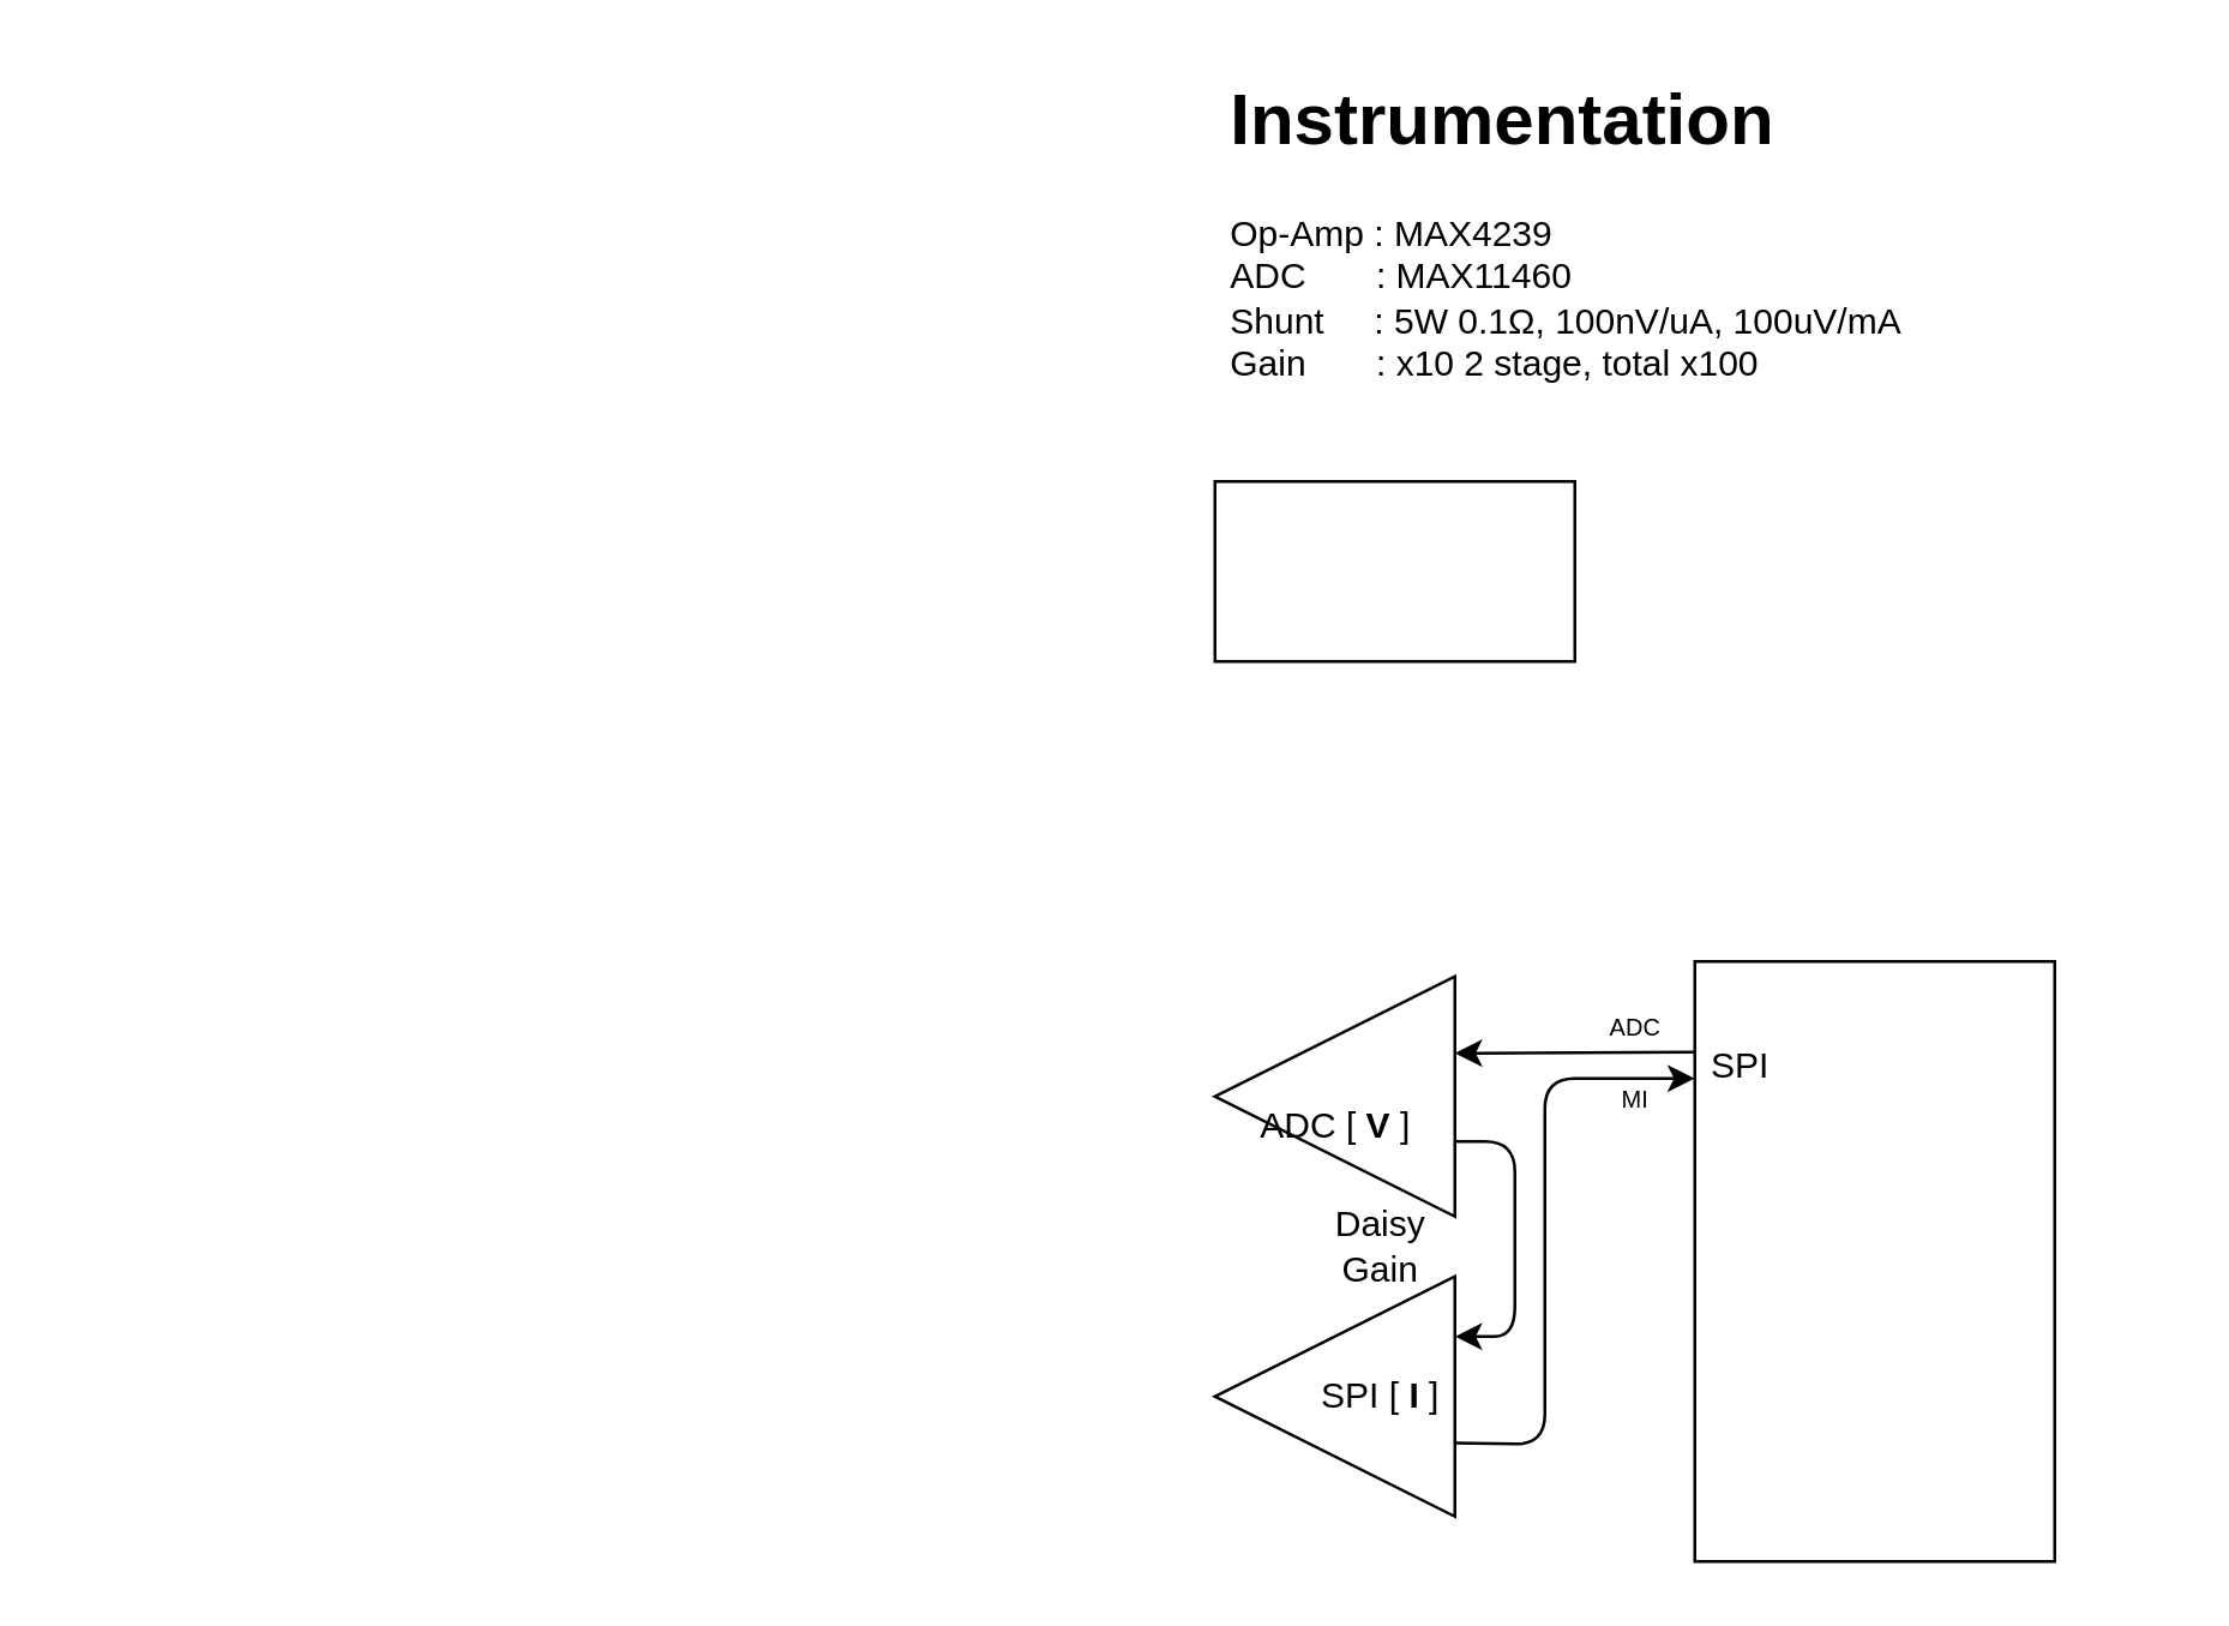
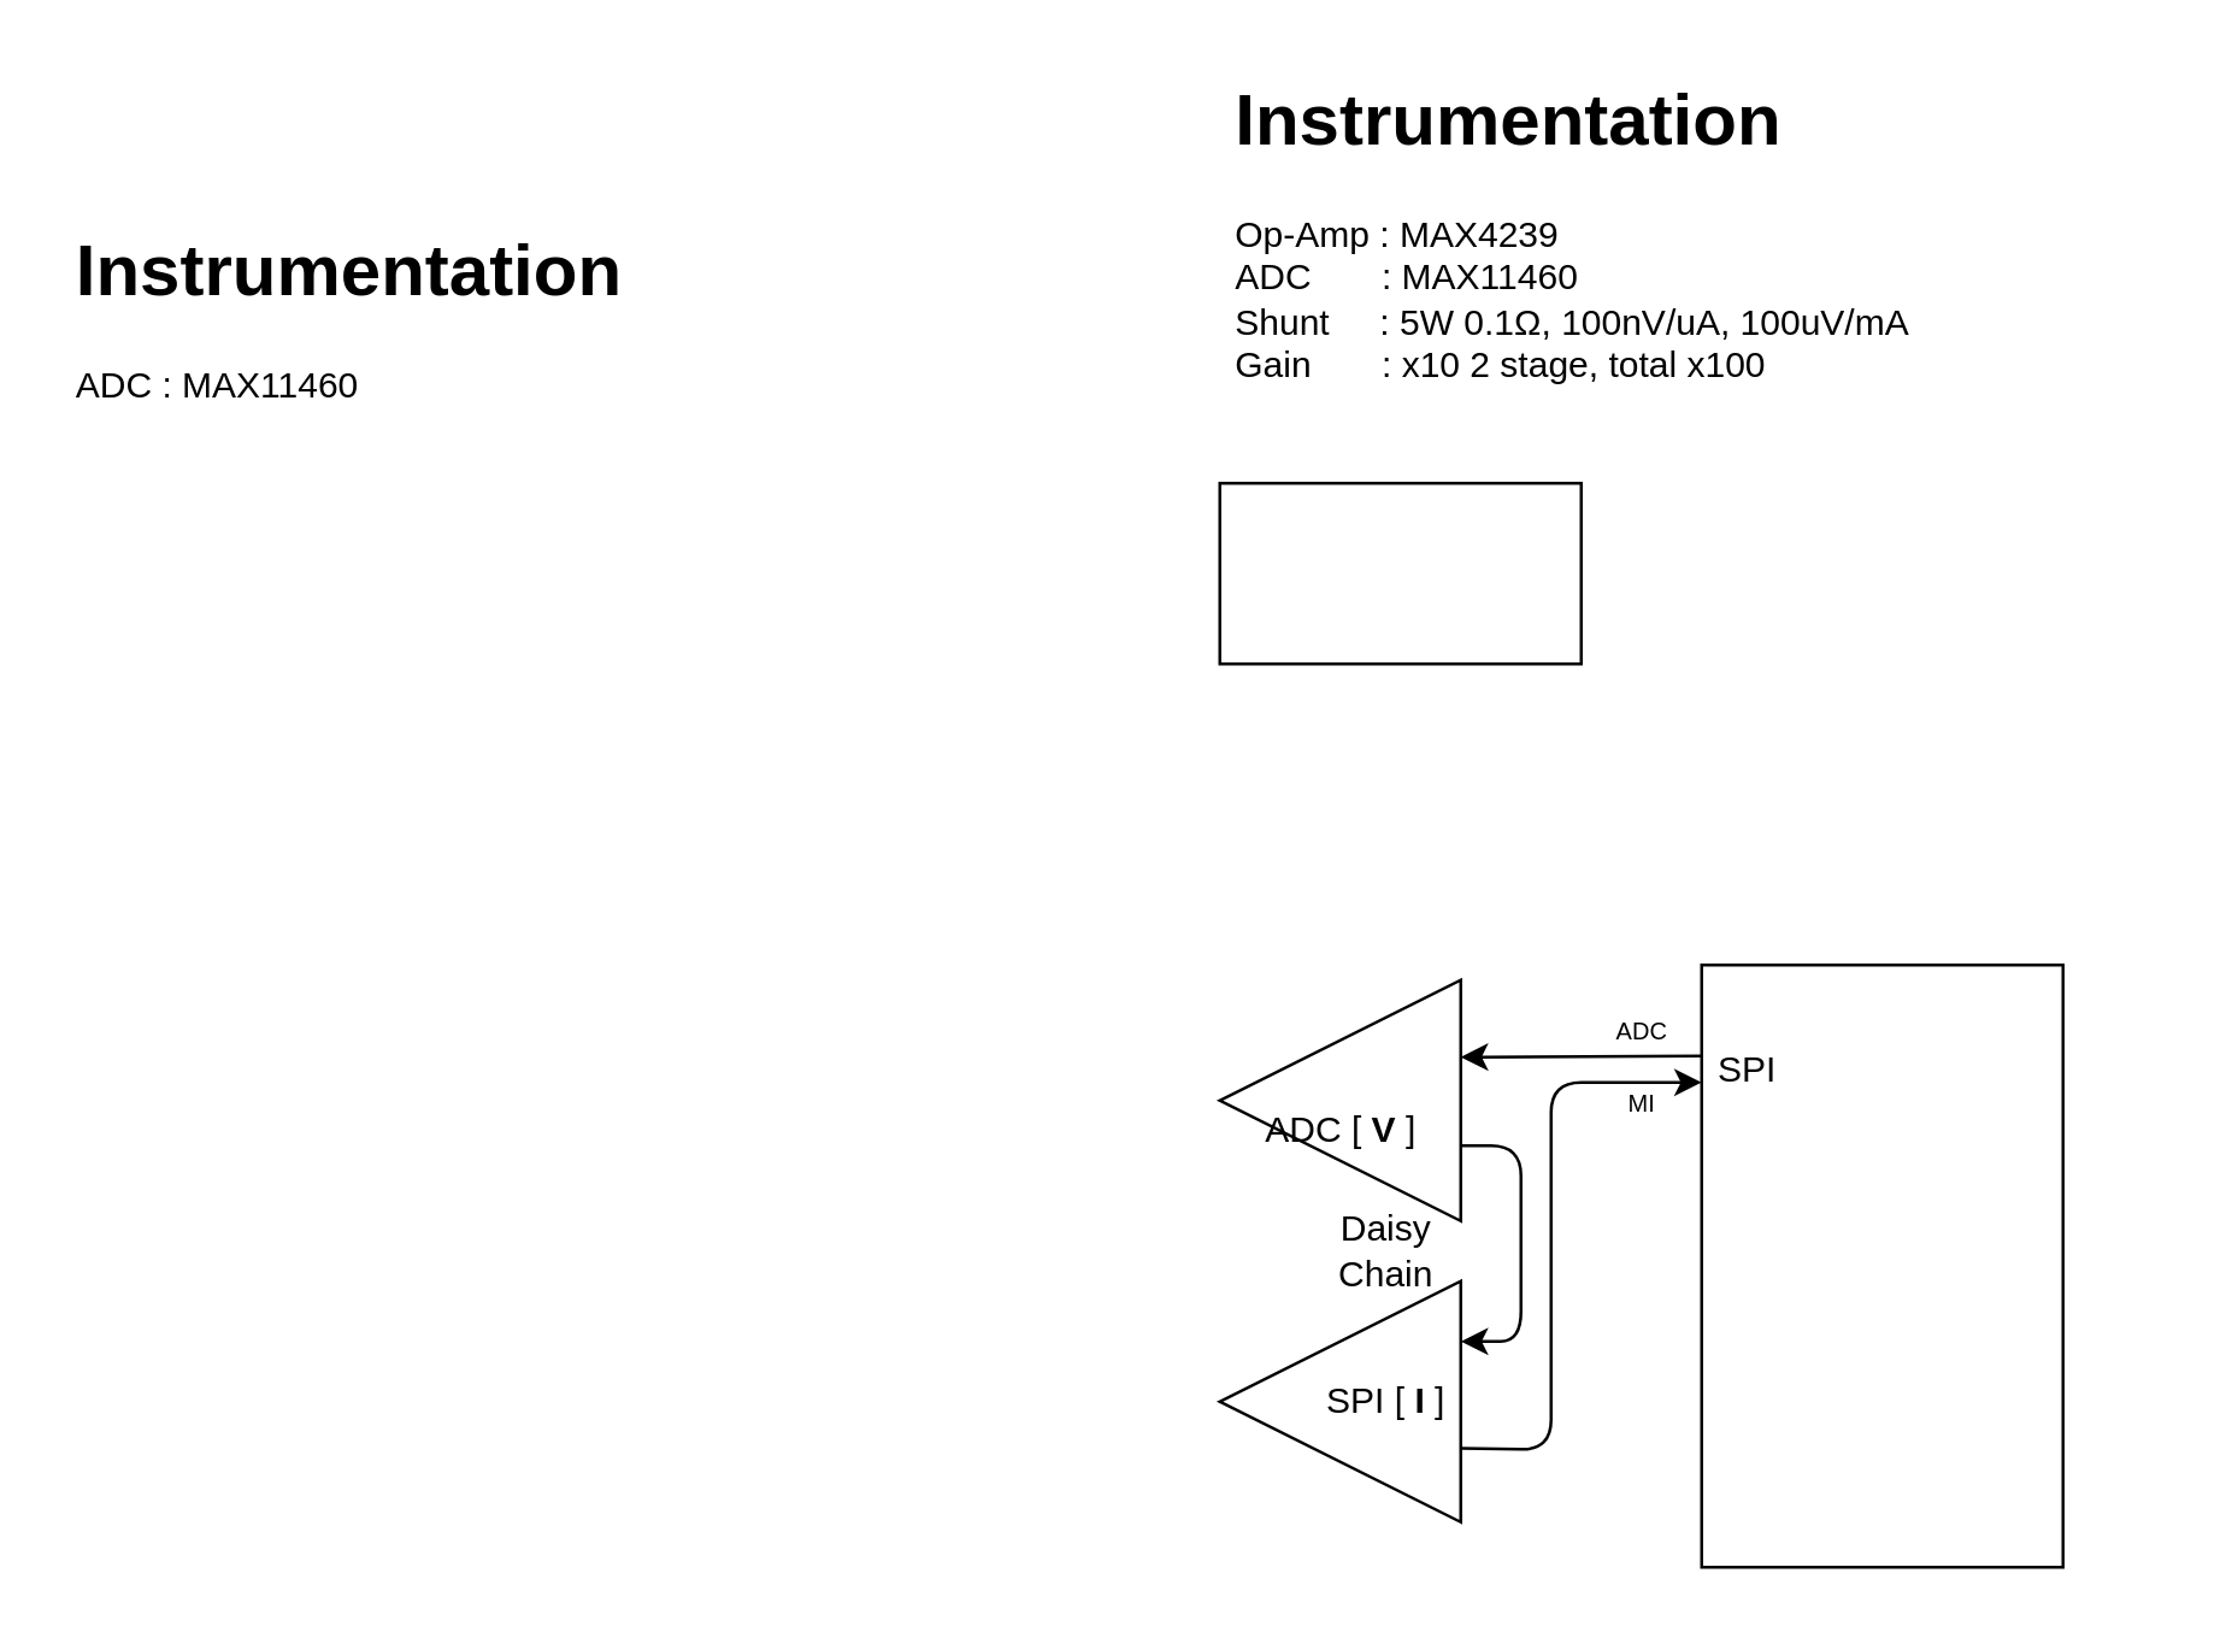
  <mxCell id="0" />
  <mxCell id="1" parent="0" />
  <mxCell id="2" value="" style="rounded=0;whiteSpace=wrap;html=1;" parent="1" vertex="1"><mxGeometry x="564.5" y="320" width="120" height="200" as="geometry" /></mxCell>
  <mxCell id="3" value="" style="rounded=0;whiteSpace=wrap;html=1;" parent="1" vertex="1"><mxGeometry x="404.5" y="160" width="120" height="60" as="geometry" /></mxCell>
  <mxCell id="4" value="" style="triangle;whiteSpace=wrap;html=1;rotation=180;" parent="1" vertex="1"><mxGeometry x="404.5" y="425" width="80" height="80" as="geometry" /></mxCell>
  <mxCell id="5" value="SPI [ &lt;b&gt;I&lt;/b&gt; ]" style="text;html=1;strokeColor=none;fillColor=none;align=center;verticalAlign=middle;whiteSpace=wrap;rounded=0;" parent="1" vertex="1"><mxGeometry x="434.5" y="455" width="50" height="20" as="geometry" /></mxCell>
  <mxCell id="6" value="" style="triangle;whiteSpace=wrap;html=1;rotation=180;" parent="1" vertex="1"><mxGeometry x="404.5" y="325" width="80" height="80" as="geometry" /></mxCell>
  <mxCell id="7" value="ADC [ &lt;b&gt;V&lt;/b&gt;&amp;nbsp;]" style="text;html=1;strokeColor=none;fillColor=none;align=center;verticalAlign=middle;whiteSpace=wrap;rounded=0;" parent="1" vertex="1"><mxGeometry x="414.5" y="365" width="60" height="20" as="geometry" /></mxCell>
  <mxCell id="8" value="" style="endArrow=classic;html=1;entryX=0;entryY=0.75;entryDx=0;entryDy=0;exitX=0;exitY=0.312;exitDx=0;exitDy=0;exitPerimeter=0;rounded=1;" parent="1" source="6" target="4" edge="1"><mxGeometry width="50" height="50" relative="1" as="geometry"><mxPoint x="494.5" y="380" as="sourcePoint" /><mxPoint x="484.5" y="540" as="targetPoint" /><Array as="points"><mxPoint x="504.5" y="380" /><mxPoint x="504.5" y="445" /></Array></mxGeometry></mxCell>
- <mxCell id="9" value="Daisy Gain" style="text;html=1;strokeColor=none;fillColor=none;align=center;verticalAlign=middle;whiteSpace=wrap;rounded=0;" parent="1" vertex="1"><mxGeometry x="439.5" y="400" width="40" height="30" as="geometry" /></mxCell>
+ <mxCell id="9" value="Daisy Chain" style="text;html=1;strokeColor=none;fillColor=none;align=center;verticalAlign=middle;whiteSpace=wrap;rounded=0;" parent="1" vertex="1"><mxGeometry x="439.5" y="400" width="40" height="30" as="geometry" /></mxCell>
  <mxCell id="10" value="" style="endArrow=classic;html=1;exitX=0.003;exitY=0.151;exitDx=0;exitDy=0;exitPerimeter=0;entryX=0;entryY=0.68;entryDx=0;entryDy=0;entryPerimeter=0;" parent="1" source="2" target="6" edge="1"><mxGeometry width="50" height="50" relative="1" as="geometry"><mxPoint x="562" y="350.167" as="sourcePoint" /><mxPoint x="487.333" y="350.5" as="targetPoint" /><Array as="points" /></mxGeometry></mxCell>
  <mxCell id="11" value="" style="endArrow=classic;html=1;exitX=0;exitY=0.099;exitDx=0;exitDy=0;exitPerimeter=0;" parent="1" edge="1"><mxGeometry width="50" height="50" relative="1" as="geometry"><mxPoint x="484.333" y="480.5" as="sourcePoint" /><mxPoint x="564.5" y="359" as="targetPoint" /><Array as="points"><mxPoint x="514.5" y="481" /><mxPoint x="514.5" y="359" /></Array></mxGeometry></mxCell>
  <mxCell id="12" value="&lt;font style=&quot;font-size: 8px&quot;&gt;ADC&lt;/font&gt;" style="text;html=1;strokeColor=none;fillColor=none;align=center;verticalAlign=middle;whiteSpace=wrap;rounded=0;" parent="1" vertex="1"><mxGeometry x="535" y="336" width="20" height="10" as="geometry" /></mxCell>
  <mxCell id="13" value="SPI" style="text;html=1;strokeColor=none;fillColor=none;align=center;verticalAlign=middle;whiteSpace=wrap;rounded=0;" parent="1" vertex="1"><mxGeometry x="564.5" y="345" width="30" height="20" as="geometry" /></mxCell>
  <mxCell id="14" value="&lt;font style=&quot;font-size: 8px&quot;&gt;MI&lt;/font&gt;" style="text;html=1;strokeColor=none;fillColor=none;align=center;verticalAlign=middle;whiteSpace=wrap;rounded=0;" parent="1" vertex="1"><mxGeometry x="535" y="360" width="20" height="10" as="geometry" /></mxCell>
  <mxCell id="15" value="&lt;h1&gt;Instrumentation&lt;/h1&gt;&lt;p&gt;&lt;span&gt;Op-Amp : MAX4239&amp;nbsp;&lt;br&gt;ADC&amp;nbsp; &amp;nbsp; &amp;nbsp; &amp;nbsp;: MAX11460&lt;br&gt;&lt;/span&gt;Shunt&amp;nbsp; &amp;nbsp; &amp;nbsp;: 5W 0.1Ω, 100nV/uA, 100uV/mA&amp;nbsp;&lt;br&gt;Gain&amp;nbsp; &amp;nbsp; &amp;nbsp; &amp;nbsp;: x10 2 stage, total x100&lt;/p&gt;&lt;br&gt;" style="text;html=1;strokeColor=none;fillColor=none;spacing=5;spacingTop=-20;whiteSpace=wrap;overflow=hidden;rounded=0;" parent="1" vertex="1"><mxGeometry x="405" y="20" width="316" height="120" as="geometry" /></mxCell>
+ <mxCell id="16" value="&lt;h1&gt;Instrumentation&lt;/h1&gt;&lt;p&gt;ADC : MAX11460&lt;/p&gt;" style="text;html=1;strokeColor=none;fillColor=none;spacing=5;spacingTop=-20;whiteSpace=wrap;overflow=hidden;rounded=0;" vertex="1" parent="1"><mxGeometry x="20" y="70" width="190" height="120" as="geometry" /></mxCell>
